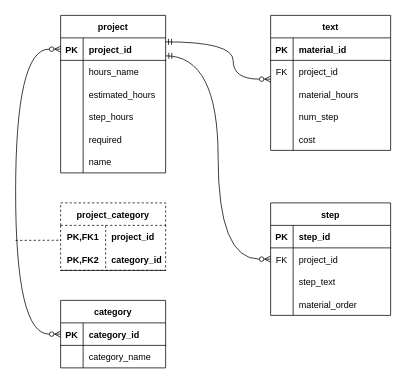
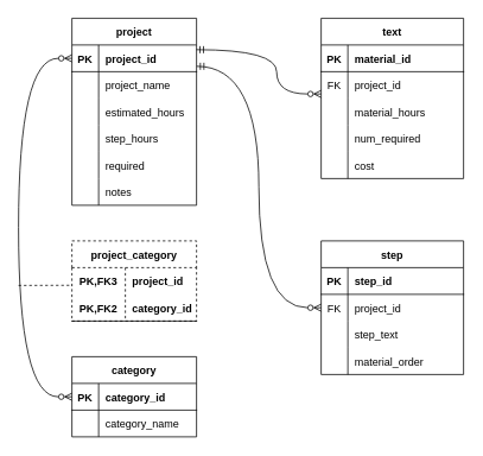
  <mxCell id="0" />
  <mxCell id="1" parent="0" />
  <mxCell id="2" value="project" style="shape=table;startSize=30;container=1;collapsible=1;childLayout=tableLayout;fixedRows=1;rowLines=0;fontStyle=1;align=center;resizeLast=1;" parent="1" vertex="1"><mxGeometry x="80" y="20" width="140" height="210" as="geometry" /></mxCell>
  <mxCell id="3" value="" style="shape=tableRow;horizontal=0;startSize=0;swimlaneHead=0;swimlaneBody=0;fillColor=none;collapsible=0;dropTarget=0;points=[[0,0.5],[1,0.5]];portConstraint=eastwest;top=0;left=0;right=0;bottom=1;" parent="2" vertex="1"><mxGeometry y="30" width="140" height="30" as="geometry" /></mxCell>
  <mxCell id="4" value="PK" style="shape=partialRectangle;connectable=0;fillColor=none;top=0;left=0;bottom=0;right=0;fontStyle=1;overflow=hidden;" parent="3" vertex="1"><mxGeometry width="30" height="30" as="geometry"><mxRectangle width="30" height="30" as="alternateBounds" /></mxGeometry></mxCell>
  <mxCell id="5" value="project_id" style="shape=partialRectangle;connectable=0;fillColor=none;top=0;left=0;bottom=0;right=0;align=left;spacingLeft=6;fontStyle=1;overflow=hidden;" parent="3" vertex="1"><mxGeometry x="30" width="110" height="30" as="geometry"><mxRectangle width="110" height="30" as="alternateBounds" /></mxGeometry></mxCell>
  <mxCell id="6" value="" style="shape=tableRow;horizontal=0;startSize=0;swimlaneHead=0;swimlaneBody=0;fillColor=none;collapsible=0;dropTarget=0;points=[[0,0.5],[1,0.5]];portConstraint=eastwest;top=0;left=0;right=0;bottom=0;" parent="2" vertex="1"><mxGeometry y="60" width="140" height="30" as="geometry" /></mxCell>
  <mxCell id="7" value="" style="shape=partialRectangle;connectable=0;fillColor=none;top=0;left=0;bottom=0;right=0;editable=1;overflow=hidden;" parent="6" vertex="1"><mxGeometry width="30" height="30" as="geometry"><mxRectangle width="30" height="30" as="alternateBounds" /></mxGeometry></mxCell>
- <mxCell id="8" value="hours_name" style="shape=partialRectangle;connectable=0;fillColor=none;top=0;left=0;bottom=0;right=0;align=left;spacingLeft=6;overflow=hidden;" parent="6" vertex="1"><mxGeometry x="30" width="110" height="30" as="geometry"><mxRectangle width="110" height="30" as="alternateBounds" /></mxGeometry></mxCell>
+ <mxCell id="8" value="project_name" style="shape=partialRectangle;connectable=0;fillColor=none;top=0;left=0;bottom=0;right=0;align=left;spacingLeft=6;overflow=hidden;" parent="6" vertex="1"><mxGeometry x="30" width="110" height="30" as="geometry"><mxRectangle width="110" height="30" as="alternateBounds" /></mxGeometry></mxCell>
  <mxCell id="9" value="" style="shape=tableRow;horizontal=0;startSize=0;swimlaneHead=0;swimlaneBody=0;fillColor=none;collapsible=0;dropTarget=0;points=[[0,0.5],[1,0.5]];portConstraint=eastwest;top=0;left=0;right=0;bottom=0;" parent="2" vertex="1"><mxGeometry y="90" width="140" height="30" as="geometry" /></mxCell>
  <mxCell id="10" value="" style="shape=partialRectangle;connectable=0;fillColor=none;top=0;left=0;bottom=0;right=0;editable=1;overflow=hidden;" parent="9" vertex="1"><mxGeometry width="30" height="30" as="geometry"><mxRectangle width="30" height="30" as="alternateBounds" /></mxGeometry></mxCell>
  <mxCell id="11" value="estimated_hours" style="shape=partialRectangle;connectable=0;fillColor=none;top=0;left=0;bottom=0;right=0;align=left;spacingLeft=6;overflow=hidden;" parent="9" vertex="1"><mxGeometry x="30" width="110" height="30" as="geometry"><mxRectangle width="110" height="30" as="alternateBounds" /></mxGeometry></mxCell>
  <mxCell id="12" value="" style="shape=tableRow;horizontal=0;startSize=0;swimlaneHead=0;swimlaneBody=0;fillColor=none;collapsible=0;dropTarget=0;points=[[0,0.5],[1,0.5]];portConstraint=eastwest;top=0;left=0;right=0;bottom=0;" parent="2" vertex="1"><mxGeometry y="120" width="140" height="30" as="geometry" /></mxCell>
  <mxCell id="13" value="" style="shape=partialRectangle;connectable=0;fillColor=none;top=0;left=0;bottom=0;right=0;editable=1;overflow=hidden;" parent="12" vertex="1"><mxGeometry width="30" height="30" as="geometry"><mxRectangle width="30" height="30" as="alternateBounds" /></mxGeometry></mxCell>
  <mxCell id="14" value="step_hours" style="shape=partialRectangle;connectable=0;fillColor=none;top=0;left=0;bottom=0;right=0;align=left;spacingLeft=6;overflow=hidden;" parent="12" vertex="1"><mxGeometry x="30" width="110" height="30" as="geometry"><mxRectangle width="110" height="30" as="alternateBounds" /></mxGeometry></mxCell>
  <mxCell id="15" style="shape=tableRow;horizontal=0;startSize=0;swimlaneHead=0;swimlaneBody=0;fillColor=none;collapsible=0;dropTarget=0;points=[[0,0.5],[1,0.5]];portConstraint=eastwest;top=0;left=0;right=0;bottom=0;" parent="2" vertex="1"><mxGeometry y="150" width="140" height="30" as="geometry" /></mxCell>
  <mxCell id="16" style="shape=partialRectangle;connectable=0;fillColor=none;top=0;left=0;bottom=0;right=0;editable=1;overflow=hidden;" parent="15" vertex="1"><mxGeometry width="30" height="30" as="geometry"><mxRectangle width="30" height="30" as="alternateBounds" /></mxGeometry></mxCell>
  <mxCell id="17" value="required" style="shape=partialRectangle;connectable=0;fillColor=none;top=0;left=0;bottom=0;right=0;align=left;spacingLeft=6;overflow=hidden;" parent="15" vertex="1"><mxGeometry x="30" width="110" height="30" as="geometry"><mxRectangle width="110" height="30" as="alternateBounds" /></mxGeometry></mxCell>
  <mxCell id="18" style="shape=tableRow;horizontal=0;startSize=0;swimlaneHead=0;swimlaneBody=0;fillColor=none;collapsible=0;dropTarget=0;points=[[0,0.5],[1,0.5]];portConstraint=eastwest;top=0;left=0;right=0;bottom=0;" parent="2" vertex="1"><mxGeometry y="180" width="140" height="30" as="geometry" /></mxCell>
  <mxCell id="19" style="shape=partialRectangle;connectable=0;fillColor=none;top=0;left=0;bottom=0;right=0;editable=1;overflow=hidden;" parent="18" vertex="1"><mxGeometry width="30" height="30" as="geometry"><mxRectangle width="30" height="30" as="alternateBounds" /></mxGeometry></mxCell>
- <mxCell id="20" value="name" style="shape=partialRectangle;connectable=0;fillColor=none;top=0;left=0;bottom=0;right=0;align=left;spacingLeft=6;overflow=hidden;" parent="18" vertex="1"><mxGeometry x="30" width="110" height="30" as="geometry"><mxRectangle width="110" height="30" as="alternateBounds" /></mxGeometry></mxCell>
+ <mxCell id="20" value="notes" style="shape=partialRectangle;connectable=0;fillColor=none;top=0;left=0;bottom=0;right=0;align=left;spacingLeft=6;overflow=hidden;" parent="18" vertex="1"><mxGeometry x="30" width="110" height="30" as="geometry"><mxRectangle width="110" height="30" as="alternateBounds" /></mxGeometry></mxCell>
  <mxCell id="21" value="text" style="shape=table;startSize=30;container=1;collapsible=1;childLayout=tableLayout;fixedRows=1;rowLines=0;fontStyle=1;align=center;resizeLast=1;" parent="1" vertex="1"><mxGeometry x="360" y="20" width="160" height="180" as="geometry" /></mxCell>
  <mxCell id="22" value="" style="shape=tableRow;horizontal=0;startSize=0;swimlaneHead=0;swimlaneBody=0;fillColor=none;collapsible=0;dropTarget=0;points=[[0,0.5],[1,0.5]];portConstraint=eastwest;top=0;left=0;right=0;bottom=1;" parent="21" vertex="1"><mxGeometry y="30" width="160" height="30" as="geometry" /></mxCell>
  <mxCell id="23" value="PK" style="shape=partialRectangle;connectable=0;fillColor=none;top=0;left=0;bottom=0;right=0;fontStyle=1;overflow=hidden;" parent="22" vertex="1"><mxGeometry width="30" height="30" as="geometry"><mxRectangle width="30" height="30" as="alternateBounds" /></mxGeometry></mxCell>
  <mxCell id="24" value="material_id" style="shape=partialRectangle;connectable=0;fillColor=none;top=0;left=0;bottom=0;right=0;align=left;spacingLeft=6;fontStyle=1;overflow=hidden;" parent="22" vertex="1"><mxGeometry x="30" width="130" height="30" as="geometry"><mxRectangle width="130" height="30" as="alternateBounds" /></mxGeometry></mxCell>
  <mxCell id="25" value="" style="shape=tableRow;horizontal=0;startSize=0;swimlaneHead=0;swimlaneBody=0;fillColor=none;collapsible=0;dropTarget=0;points=[[0,0.5],[1,0.5]];portConstraint=eastwest;top=0;left=0;right=0;bottom=0;" parent="21" vertex="1"><mxGeometry y="60" width="160" height="30" as="geometry" /></mxCell>
  <mxCell id="26" value="FK" style="shape=partialRectangle;connectable=0;fillColor=none;top=0;left=0;bottom=0;right=0;editable=1;overflow=hidden;" parent="25" vertex="1"><mxGeometry width="30" height="30" as="geometry"><mxRectangle width="30" height="30" as="alternateBounds" /></mxGeometry></mxCell>
  <mxCell id="27" value="project_id" style="shape=partialRectangle;connectable=0;fillColor=none;top=0;left=0;bottom=0;right=0;align=left;spacingLeft=6;overflow=hidden;" parent="25" vertex="1"><mxGeometry x="30" width="130" height="30" as="geometry"><mxRectangle width="130" height="30" as="alternateBounds" /></mxGeometry></mxCell>
  <mxCell id="28" value="" style="shape=tableRow;horizontal=0;startSize=0;swimlaneHead=0;swimlaneBody=0;fillColor=none;collapsible=0;dropTarget=0;points=[[0,0.5],[1,0.5]];portConstraint=eastwest;top=0;left=0;right=0;bottom=0;" parent="21" vertex="1"><mxGeometry y="90" width="160" height="30" as="geometry" /></mxCell>
  <mxCell id="29" value="" style="shape=partialRectangle;connectable=0;fillColor=none;top=0;left=0;bottom=0;right=0;editable=1;overflow=hidden;" parent="28" vertex="1"><mxGeometry width="30" height="30" as="geometry"><mxRectangle width="30" height="30" as="alternateBounds" /></mxGeometry></mxCell>
  <mxCell id="30" value="material_hours" style="shape=partialRectangle;connectable=0;fillColor=none;top=0;left=0;bottom=0;right=0;align=left;spacingLeft=6;overflow=hidden;" parent="28" vertex="1"><mxGeometry x="30" width="130" height="30" as="geometry"><mxRectangle width="130" height="30" as="alternateBounds" /></mxGeometry></mxCell>
  <mxCell id="31" value="" style="shape=tableRow;horizontal=0;startSize=0;swimlaneHead=0;swimlaneBody=0;fillColor=none;collapsible=0;dropTarget=0;points=[[0,0.5],[1,0.5]];portConstraint=eastwest;top=0;left=0;right=0;bottom=0;" parent="21" vertex="1"><mxGeometry y="120" width="160" height="30" as="geometry" /></mxCell>
  <mxCell id="32" value="" style="shape=partialRectangle;connectable=0;fillColor=none;top=0;left=0;bottom=0;right=0;editable=1;overflow=hidden;" parent="31" vertex="1"><mxGeometry width="30" height="30" as="geometry"><mxRectangle width="30" height="30" as="alternateBounds" /></mxGeometry></mxCell>
- <mxCell id="33" value="num_step" style="shape=partialRectangle;connectable=0;fillColor=none;top=0;left=0;bottom=0;right=0;align=left;spacingLeft=6;overflow=hidden;" parent="31" vertex="1"><mxGeometry x="30" width="130" height="30" as="geometry"><mxRectangle width="130" height="30" as="alternateBounds" /></mxGeometry></mxCell>
+ <mxCell id="33" value="num_required" style="shape=partialRectangle;connectable=0;fillColor=none;top=0;left=0;bottom=0;right=0;align=left;spacingLeft=6;overflow=hidden;" parent="31" vertex="1"><mxGeometry x="30" width="130" height="30" as="geometry"><mxRectangle width="130" height="30" as="alternateBounds" /></mxGeometry></mxCell>
  <mxCell id="34" style="shape=tableRow;horizontal=0;startSize=0;swimlaneHead=0;swimlaneBody=0;fillColor=none;collapsible=0;dropTarget=0;points=[[0,0.5],[1,0.5]];portConstraint=eastwest;top=0;left=0;right=0;bottom=0;" parent="21" vertex="1"><mxGeometry y="150" width="160" height="30" as="geometry" /></mxCell>
  <mxCell id="35" style="shape=partialRectangle;connectable=0;fillColor=none;top=0;left=0;bottom=0;right=0;editable=1;overflow=hidden;" parent="34" vertex="1"><mxGeometry width="30" height="30" as="geometry"><mxRectangle width="30" height="30" as="alternateBounds" /></mxGeometry></mxCell>
  <mxCell id="36" value="cost" style="shape=partialRectangle;connectable=0;fillColor=none;top=0;left=0;bottom=0;right=0;align=left;spacingLeft=6;overflow=hidden;" parent="34" vertex="1"><mxGeometry x="30" width="130" height="30" as="geometry"><mxRectangle width="130" height="30" as="alternateBounds" /></mxGeometry></mxCell>
  <mxCell id="37" value="step" style="shape=table;startSize=30;container=1;collapsible=1;childLayout=tableLayout;fixedRows=1;rowLines=0;fontStyle=1;align=center;resizeLast=1;" parent="1" vertex="1"><mxGeometry x="360" y="270" width="160" height="150" as="geometry" /></mxCell>
  <mxCell id="38" value="" style="shape=tableRow;horizontal=0;startSize=0;swimlaneHead=0;swimlaneBody=0;fillColor=none;collapsible=0;dropTarget=0;points=[[0,0.5],[1,0.5]];portConstraint=eastwest;top=0;left=0;right=0;bottom=1;" parent="37" vertex="1"><mxGeometry y="30" width="160" height="30" as="geometry" /></mxCell>
  <mxCell id="39" value="PK" style="shape=partialRectangle;connectable=0;fillColor=none;top=0;left=0;bottom=0;right=0;fontStyle=1;overflow=hidden;" parent="38" vertex="1"><mxGeometry width="30" height="30" as="geometry"><mxRectangle width="30" height="30" as="alternateBounds" /></mxGeometry></mxCell>
  <mxCell id="40" value="step_id" style="shape=partialRectangle;connectable=0;fillColor=none;top=0;left=0;bottom=0;right=0;align=left;spacingLeft=6;fontStyle=1;overflow=hidden;" parent="38" vertex="1"><mxGeometry x="30" width="130" height="30" as="geometry"><mxRectangle width="130" height="30" as="alternateBounds" /></mxGeometry></mxCell>
  <mxCell id="41" value="" style="shape=tableRow;horizontal=0;startSize=0;swimlaneHead=0;swimlaneBody=0;fillColor=none;collapsible=0;dropTarget=0;points=[[0,0.5],[1,0.5]];portConstraint=eastwest;top=0;left=0;right=0;bottom=0;" parent="37" vertex="1"><mxGeometry y="60" width="160" height="30" as="geometry" /></mxCell>
  <mxCell id="42" value="FK" style="shape=partialRectangle;connectable=0;fillColor=none;top=0;left=0;bottom=0;right=0;editable=1;overflow=hidden;" parent="41" vertex="1"><mxGeometry width="30" height="30" as="geometry"><mxRectangle width="30" height="30" as="alternateBounds" /></mxGeometry></mxCell>
  <mxCell id="43" value="project_id" style="shape=partialRectangle;connectable=0;fillColor=none;top=0;left=0;bottom=0;right=0;align=left;spacingLeft=6;overflow=hidden;" parent="41" vertex="1"><mxGeometry x="30" width="130" height="30" as="geometry"><mxRectangle width="130" height="30" as="alternateBounds" /></mxGeometry></mxCell>
  <mxCell id="44" value="" style="shape=tableRow;horizontal=0;startSize=0;swimlaneHead=0;swimlaneBody=0;fillColor=none;collapsible=0;dropTarget=0;points=[[0,0.5],[1,0.5]];portConstraint=eastwest;top=0;left=0;right=0;bottom=0;" parent="37" vertex="1"><mxGeometry y="90" width="160" height="30" as="geometry" /></mxCell>
  <mxCell id="45" value="" style="shape=partialRectangle;connectable=0;fillColor=none;top=0;left=0;bottom=0;right=0;editable=1;overflow=hidden;" parent="44" vertex="1"><mxGeometry width="30" height="30" as="geometry"><mxRectangle width="30" height="30" as="alternateBounds" /></mxGeometry></mxCell>
  <mxCell id="46" value="step_text" style="shape=partialRectangle;connectable=0;fillColor=none;top=0;left=0;bottom=0;right=0;align=left;spacingLeft=6;overflow=hidden;" parent="44" vertex="1"><mxGeometry x="30" width="130" height="30" as="geometry"><mxRectangle width="130" height="30" as="alternateBounds" /></mxGeometry></mxCell>
  <mxCell id="47" value="" style="shape=tableRow;horizontal=0;startSize=0;swimlaneHead=0;swimlaneBody=0;fillColor=none;collapsible=0;dropTarget=0;points=[[0,0.5],[1,0.5]];portConstraint=eastwest;top=0;left=0;right=0;bottom=0;" parent="37" vertex="1"><mxGeometry y="120" width="160" height="30" as="geometry" /></mxCell>
  <mxCell id="48" value="" style="shape=partialRectangle;connectable=0;fillColor=none;top=0;left=0;bottom=0;right=0;editable=1;overflow=hidden;" parent="47" vertex="1"><mxGeometry width="30" height="30" as="geometry"><mxRectangle width="30" height="30" as="alternateBounds" /></mxGeometry></mxCell>
  <mxCell id="49" value="material_order" style="shape=partialRectangle;connectable=0;fillColor=none;top=0;left=0;bottom=0;right=0;align=left;spacingLeft=6;overflow=hidden;" parent="47" vertex="1"><mxGeometry x="30" width="130" height="30" as="geometry"><mxRectangle width="130" height="30" as="alternateBounds" /></mxGeometry></mxCell>
  <mxCell id="50" value="category" style="shape=table;startSize=30;container=1;collapsible=1;childLayout=tableLayout;fixedRows=1;rowLines=0;fontStyle=1;align=center;resizeLast=1;" parent="1" vertex="1"><mxGeometry x="80" y="400" width="140" height="90" as="geometry" /></mxCell>
  <mxCell id="51" value="" style="shape=tableRow;horizontal=0;startSize=0;swimlaneHead=0;swimlaneBody=0;fillColor=none;collapsible=0;dropTarget=0;points=[[0,0.5],[1,0.5]];portConstraint=eastwest;top=0;left=0;right=0;bottom=1;" parent="50" vertex="1"><mxGeometry y="30" width="140" height="30" as="geometry" /></mxCell>
  <mxCell id="52" value="PK" style="shape=partialRectangle;connectable=0;fillColor=none;top=0;left=0;bottom=0;right=0;fontStyle=1;overflow=hidden;" parent="51" vertex="1"><mxGeometry width="30" height="30" as="geometry"><mxRectangle width="30" height="30" as="alternateBounds" /></mxGeometry></mxCell>
  <mxCell id="53" value="category_id" style="shape=partialRectangle;connectable=0;fillColor=none;top=0;left=0;bottom=0;right=0;align=left;spacingLeft=6;fontStyle=1;overflow=hidden;" parent="51" vertex="1"><mxGeometry x="30" width="110" height="30" as="geometry"><mxRectangle width="110" height="30" as="alternateBounds" /></mxGeometry></mxCell>
  <mxCell id="54" value="" style="shape=tableRow;horizontal=0;startSize=0;swimlaneHead=0;swimlaneBody=0;fillColor=none;collapsible=0;dropTarget=0;points=[[0,0.5],[1,0.5]];portConstraint=eastwest;top=0;left=0;right=0;bottom=0;" parent="50" vertex="1"><mxGeometry y="60" width="140" height="30" as="geometry" /></mxCell>
  <mxCell id="55" value="" style="shape=partialRectangle;connectable=0;fillColor=none;top=0;left=0;bottom=0;right=0;editable=1;overflow=hidden;" parent="54" vertex="1"><mxGeometry width="30" height="30" as="geometry"><mxRectangle width="30" height="30" as="alternateBounds" /></mxGeometry></mxCell>
  <mxCell id="56" value="category_name" style="shape=partialRectangle;connectable=0;fillColor=none;top=0;left=0;bottom=0;right=0;align=left;spacingLeft=6;overflow=hidden;" parent="54" vertex="1"><mxGeometry x="30" width="110" height="30" as="geometry"><mxRectangle width="110" height="30" as="alternateBounds" /></mxGeometry></mxCell>
  <mxCell id="57" value="project_category" style="shape=table;startSize=30;container=1;collapsible=1;childLayout=tableLayout;fixedRows=1;rowLines=0;fontStyle=1;align=center;resizeLast=1;dashed=1;" parent="1" vertex="1"><mxGeometry x="80" y="270" width="140" height="90" as="geometry" /></mxCell>
  <mxCell id="58" value="" style="shape=tableRow;horizontal=0;startSize=0;swimlaneHead=0;swimlaneBody=0;fillColor=none;collapsible=0;dropTarget=0;points=[[0,0.5],[1,0.5]];portConstraint=eastwest;top=0;left=0;right=0;bottom=0;" parent="57" vertex="1"><mxGeometry y="30" width="140" height="30" as="geometry" /></mxCell>
- <mxCell id="59" value="PK,FK1" style="shape=partialRectangle;connectable=0;fillColor=none;top=0;left=0;bottom=0;right=0;fontStyle=1;overflow=hidden;" parent="58" vertex="1"><mxGeometry width="60" height="30" as="geometry"><mxRectangle width="60" height="30" as="alternateBounds" /></mxGeometry></mxCell>
+ <mxCell id="59" value="PK,FK3" style="shape=partialRectangle;connectable=0;fillColor=none;top=0;left=0;bottom=0;right=0;fontStyle=1;overflow=hidden;" parent="58" vertex="1"><mxGeometry width="60" height="30" as="geometry"><mxRectangle width="60" height="30" as="alternateBounds" /></mxGeometry></mxCell>
  <mxCell id="60" value="project_id" style="shape=partialRectangle;connectable=0;fillColor=none;top=0;left=0;bottom=0;right=0;align=left;spacingLeft=6;fontStyle=1;overflow=hidden;" parent="58" vertex="1"><mxGeometry x="60" width="80" height="30" as="geometry"><mxRectangle width="80" height="30" as="alternateBounds" /></mxGeometry></mxCell>
  <mxCell id="61" value="" style="shape=tableRow;horizontal=0;startSize=0;swimlaneHead=0;swimlaneBody=0;fillColor=none;collapsible=0;dropTarget=0;points=[[0,0.5],[1,0.5]];portConstraint=eastwest;top=0;left=0;right=0;bottom=1;" parent="57" vertex="1"><mxGeometry y="60" width="140" height="30" as="geometry" /></mxCell>
  <mxCell id="62" value="PK,FK2" style="shape=partialRectangle;connectable=0;fillColor=none;top=0;left=0;bottom=0;right=0;fontStyle=1;overflow=hidden;" parent="61" vertex="1"><mxGeometry width="60" height="30" as="geometry"><mxRectangle width="60" height="30" as="alternateBounds" /></mxGeometry></mxCell>
  <mxCell id="63" value="category_id" style="shape=partialRectangle;connectable=0;fillColor=none;top=0;left=0;bottom=0;right=0;align=left;spacingLeft=6;fontStyle=1;overflow=hidden;" parent="61" vertex="1"><mxGeometry x="60" width="80" height="30" as="geometry"><mxRectangle width="80" height="30" as="alternateBounds" /></mxGeometry></mxCell>
  <mxCell id="64" value="" style="edgeStyle=orthogonalEdgeStyle;fontSize=12;html=1;endArrow=ERzeroToMany;startArrow=ERzeroToMany;rounded=0;entryX=0;entryY=0.5;entryDx=0;entryDy=0;exitX=0;exitY=0.5;exitDx=0;exitDy=0;endFill=0;startFill=0;curved=1;" parent="1" source="51" target="3" edge="1"><mxGeometry width="100" height="100" relative="1" as="geometry"><mxPoint x="0" y="560" as="sourcePoint" /><mxPoint x="-20" y="350" as="targetPoint" /><Array as="points"><mxPoint x="20" y="445" /><mxPoint x="20" y="65" /></Array></mxGeometry></mxCell>
  <mxCell id="65" value="" style="endArrow=none;html=1;rounded=0;entryX=0.004;entryY=0.661;entryDx=0;entryDy=0;entryPerimeter=0;dashed=1;" parent="1" target="58" edge="1"><mxGeometry relative="1" as="geometry"><mxPoint x="20" y="320" as="sourcePoint" /><mxPoint x="50" y="359.5" as="targetPoint" /></mxGeometry></mxCell>
  <mxCell id="66" value="" style="fontSize=12;html=1;endArrow=ERzeroToMany;rounded=0;entryX=0;entryY=0.5;entryDx=0;entryDy=0;startArrow=ERmandOne;startFill=0;endFill=0;edgeStyle=orthogonalEdgeStyle;exitX=1.002;exitY=0.798;exitDx=0;exitDy=0;exitPerimeter=0;curved=1;" parent="1" source="3" target="41" edge="1"><mxGeometry width="100" height="100" relative="1" as="geometry"><mxPoint x="220" y="70" as="sourcePoint" /><mxPoint x="310" y="360" as="targetPoint" /></mxGeometry></mxCell>
  <mxCell id="67" value="" style="fontSize=12;html=1;endArrow=ERzeroToMany;rounded=0;exitX=0.999;exitY=0.176;exitDx=0;exitDy=0;startArrow=ERmandOne;startFill=0;endFill=0;exitPerimeter=0;edgeStyle=orthogonalEdgeStyle;curved=1;" parent="1" source="3" edge="1"><mxGeometry width="100" height="100" relative="1" as="geometry"><mxPoint x="230" y="75" as="sourcePoint" /><mxPoint x="360" y="105" as="targetPoint" /><Array as="points"><mxPoint x="310" y="55" /><mxPoint x="310" y="105" /></Array></mxGeometry></mxCell>
